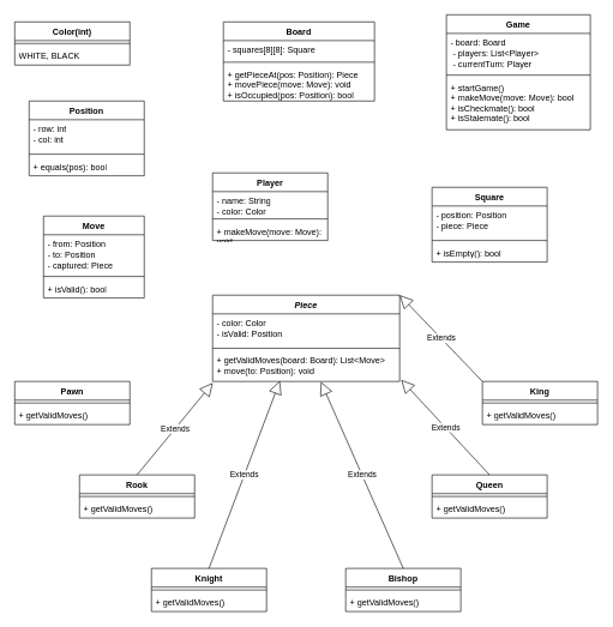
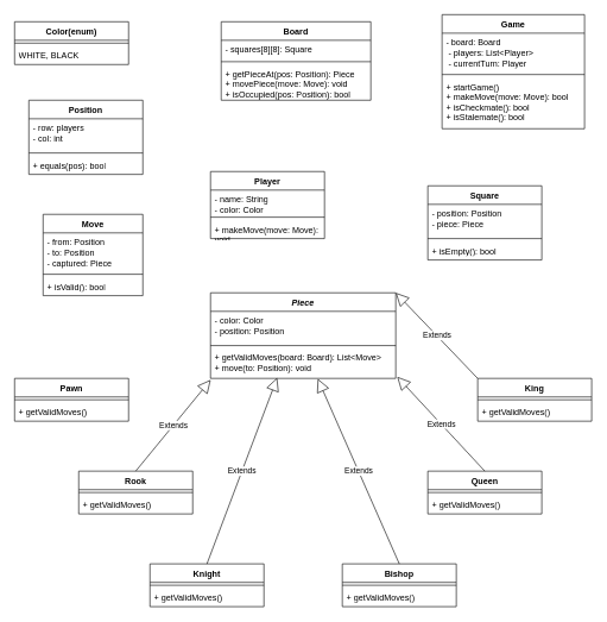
  <mxCell id="0" />
  <mxCell id="1" parent="0" />
  <mxCell id="2" value="&lt;i&gt;Piece&lt;/i&gt;" style="swimlane;fontStyle=1;align=center;verticalAlign=top;childLayout=stackLayout;horizontal=1;startSize=26;horizontalStack=0;resizeParent=1;resizeParentMax=0;resizeLast=0;collapsible=1;marginBottom=0;whiteSpace=wrap;html=1;" vertex="1" parent="1"><mxGeometry x="295" y="410" width="260" height="120" as="geometry" /></mxCell>
- <mxCell id="3" value="- color: Color&lt;div&gt;- isValid: Position&lt;/div&gt;&lt;div&gt;&lt;br&gt;&lt;/div&gt;" style="text;strokeColor=none;fillColor=none;align=left;verticalAlign=top;spacingLeft=4;spacingRight=4;overflow=hidden;rotatable=0;points=[[0,0.5],[1,0.5]];portConstraint=eastwest;whiteSpace=wrap;html=1;" vertex="1" parent="2"><mxGeometry y="26" width="260" height="44" as="geometry" /></mxCell>
+ <mxCell id="3" value="- color: Color&lt;div&gt;- position: Position&lt;/div&gt;&lt;div&gt;&lt;br&gt;&lt;/div&gt;" style="text;strokeColor=none;fillColor=none;align=left;verticalAlign=top;spacingLeft=4;spacingRight=4;overflow=hidden;rotatable=0;points=[[0,0.5],[1,0.5]];portConstraint=eastwest;whiteSpace=wrap;html=1;" vertex="1" parent="2"><mxGeometry y="26" width="260" height="44" as="geometry" /></mxCell>
  <mxCell id="4" value="" style="line;strokeWidth=1;fillColor=none;align=left;verticalAlign=middle;spacingTop=-1;spacingLeft=3;spacingRight=3;rotatable=0;labelPosition=right;points=[];portConstraint=eastwest;strokeColor=inherit;" vertex="1" parent="2"><mxGeometry y="70" width="260" height="8" as="geometry" /></mxCell>
  <mxCell id="5" value="+ getValidMoves(board: Board): List&amp;lt;Move&amp;gt;&lt;div&gt;+ move(to: Position): void&lt;/div&gt;" style="text;strokeColor=none;fillColor=none;align=left;verticalAlign=top;spacingLeft=4;spacingRight=4;overflow=hidden;rotatable=0;points=[[0,0.5],[1,0.5]];portConstraint=eastwest;whiteSpace=wrap;html=1;" vertex="1" parent="2"><mxGeometry y="78" width="260" height="42" as="geometry" /></mxCell>
  <mxCell id="6" value="Rook" style="swimlane;fontStyle=1;align=center;verticalAlign=top;childLayout=stackLayout;horizontal=1;startSize=26;horizontalStack=0;resizeParent=1;resizeParentMax=0;resizeLast=0;collapsible=1;marginBottom=0;whiteSpace=wrap;html=1;" vertex="1" parent="1"><mxGeometry x="110" y="660" width="160" height="60" as="geometry" /></mxCell>
  <mxCell id="7" value="" style="line;strokeWidth=1;fillColor=none;align=left;verticalAlign=middle;spacingTop=-1;spacingLeft=3;spacingRight=3;rotatable=0;labelPosition=right;points=[];portConstraint=eastwest;strokeColor=inherit;" vertex="1" parent="6"><mxGeometry y="26" width="160" height="8" as="geometry" /></mxCell>
  <mxCell id="8" value="+ getValidMoves()" style="text;strokeColor=none;fillColor=none;align=left;verticalAlign=top;spacingLeft=4;spacingRight=4;overflow=hidden;rotatable=0;points=[[0,0.5],[1,0.5]];portConstraint=eastwest;whiteSpace=wrap;html=1;" vertex="1" parent="6"><mxGeometry y="34" width="160" height="26" as="geometry" /></mxCell>
  <mxCell id="9" value="Bishop" style="swimlane;fontStyle=1;align=center;verticalAlign=top;childLayout=stackLayout;horizontal=1;startSize=26;horizontalStack=0;resizeParent=1;resizeParentMax=0;resizeLast=0;collapsible=1;marginBottom=0;whiteSpace=wrap;html=1;" vertex="1" parent="1"><mxGeometry x="480" y="790" width="160" height="60" as="geometry" /></mxCell>
  <mxCell id="10" value="" style="line;strokeWidth=1;fillColor=none;align=left;verticalAlign=middle;spacingTop=-1;spacingLeft=3;spacingRight=3;rotatable=0;labelPosition=right;points=[];portConstraint=eastwest;strokeColor=inherit;" vertex="1" parent="9"><mxGeometry y="26" width="160" height="8" as="geometry" /></mxCell>
  <mxCell id="11" value="+ getValidMoves()" style="text;strokeColor=none;fillColor=none;align=left;verticalAlign=top;spacingLeft=4;spacingRight=4;overflow=hidden;rotatable=0;points=[[0,0.5],[1,0.5]];portConstraint=eastwest;whiteSpace=wrap;html=1;" vertex="1" parent="9"><mxGeometry y="34" width="160" height="26" as="geometry" /></mxCell>
  <mxCell id="12" value="Pawn" style="swimlane;fontStyle=1;align=center;verticalAlign=top;childLayout=stackLayout;horizontal=1;startSize=26;horizontalStack=0;resizeParent=1;resizeParentMax=0;resizeLast=0;collapsible=1;marginBottom=0;whiteSpace=wrap;html=1;" vertex="1" parent="1"><mxGeometry x="20" y="530" width="160" height="60" as="geometry" /></mxCell>
  <mxCell id="13" value="" style="line;strokeWidth=1;fillColor=none;align=left;verticalAlign=middle;spacingTop=-1;spacingLeft=3;spacingRight=3;rotatable=0;labelPosition=right;points=[];portConstraint=eastwest;strokeColor=inherit;" vertex="1" parent="12"><mxGeometry y="26" width="160" height="8" as="geometry" /></mxCell>
  <mxCell id="14" value="+ getValidMoves()" style="text;strokeColor=none;fillColor=none;align=left;verticalAlign=top;spacingLeft=4;spacingRight=4;overflow=hidden;rotatable=0;points=[[0,0.5],[1,0.5]];portConstraint=eastwest;whiteSpace=wrap;html=1;" vertex="1" parent="12"><mxGeometry y="34" width="160" height="26" as="geometry" /></mxCell>
  <mxCell id="15" value="Knight" style="swimlane;fontStyle=1;align=center;verticalAlign=top;childLayout=stackLayout;horizontal=1;startSize=26;horizontalStack=0;resizeParent=1;resizeParentMax=0;resizeLast=0;collapsible=1;marginBottom=0;whiteSpace=wrap;html=1;" vertex="1" parent="1"><mxGeometry x="210" y="790" width="160" height="60" as="geometry" /></mxCell>
  <mxCell id="16" value="" style="line;strokeWidth=1;fillColor=none;align=left;verticalAlign=middle;spacingTop=-1;spacingLeft=3;spacingRight=3;rotatable=0;labelPosition=right;points=[];portConstraint=eastwest;strokeColor=inherit;" vertex="1" parent="15"><mxGeometry y="26" width="160" height="8" as="geometry" /></mxCell>
  <mxCell id="17" value="+ getValidMoves()" style="text;strokeColor=none;fillColor=none;align=left;verticalAlign=top;spacingLeft=4;spacingRight=4;overflow=hidden;rotatable=0;points=[[0,0.5],[1,0.5]];portConstraint=eastwest;whiteSpace=wrap;html=1;" vertex="1" parent="15"><mxGeometry y="34" width="160" height="26" as="geometry" /></mxCell>
  <mxCell id="18" value="King" style="swimlane;fontStyle=1;align=center;verticalAlign=top;childLayout=stackLayout;horizontal=1;startSize=26;horizontalStack=0;resizeParent=1;resizeParentMax=0;resizeLast=0;collapsible=1;marginBottom=0;whiteSpace=wrap;html=1;" vertex="1" parent="1"><mxGeometry x="670" y="530" width="160" height="60" as="geometry" /></mxCell>
  <mxCell id="19" value="" style="line;strokeWidth=1;fillColor=none;align=left;verticalAlign=middle;spacingTop=-1;spacingLeft=3;spacingRight=3;rotatable=0;labelPosition=right;points=[];portConstraint=eastwest;strokeColor=inherit;" vertex="1" parent="18"><mxGeometry y="26" width="160" height="8" as="geometry" /></mxCell>
  <mxCell id="20" value="+ getValidMoves()" style="text;strokeColor=none;fillColor=none;align=left;verticalAlign=top;spacingLeft=4;spacingRight=4;overflow=hidden;rotatable=0;points=[[0,0.5],[1,0.5]];portConstraint=eastwest;whiteSpace=wrap;html=1;" vertex="1" parent="18"><mxGeometry y="34" width="160" height="26" as="geometry" /></mxCell>
  <mxCell id="21" value="Queen" style="swimlane;fontStyle=1;align=center;verticalAlign=top;childLayout=stackLayout;horizontal=1;startSize=26;horizontalStack=0;resizeParent=1;resizeParentMax=0;resizeLast=0;collapsible=1;marginBottom=0;whiteSpace=wrap;html=1;" vertex="1" parent="1"><mxGeometry x="600" y="660" width="160" height="60" as="geometry" /></mxCell>
  <mxCell id="22" value="" style="line;strokeWidth=1;fillColor=none;align=left;verticalAlign=middle;spacingTop=-1;spacingLeft=3;spacingRight=3;rotatable=0;labelPosition=right;points=[];portConstraint=eastwest;strokeColor=inherit;" vertex="1" parent="21"><mxGeometry y="26" width="160" height="8" as="geometry" /></mxCell>
  <mxCell id="23" value="+ getValidMoves()" style="text;strokeColor=none;fillColor=none;align=left;verticalAlign=top;spacingLeft=4;spacingRight=4;overflow=hidden;rotatable=0;points=[[0,0.5],[1,0.5]];portConstraint=eastwest;whiteSpace=wrap;html=1;" vertex="1" parent="21"><mxGeometry y="34" width="160" height="26" as="geometry" /></mxCell>
  <mxCell id="24" value="Extends" style="endArrow=block;endSize=16;endFill=0;html=1;rounded=0;exitX=0.5;exitY=0;exitDx=0;exitDy=0;entryX=0.001;entryY=1.047;entryDx=0;entryDy=0;entryPerimeter=0;" edge="1" parent="1" source="6" target="5"><mxGeometry width="160" relative="1" as="geometry"><mxPoint x="190" y="640" as="sourcePoint" /><mxPoint x="310" y="570" as="targetPoint" /></mxGeometry></mxCell>
  <mxCell id="25" value="Extends" style="endArrow=block;endSize=16;endFill=0;html=1;rounded=0;exitX=0.5;exitY=0;exitDx=0;exitDy=0;entryX=0.36;entryY=0.98;entryDx=0;entryDy=0;entryPerimeter=0;" edge="1" parent="1" source="15" target="5"><mxGeometry width="160" relative="1" as="geometry"><mxPoint x="295" y="768" as="sourcePoint" /><mxPoint x="400" y="640" as="targetPoint" /></mxGeometry></mxCell>
  <mxCell id="26" value="Extends" style="endArrow=block;endSize=16;endFill=0;html=1;rounded=0;exitX=0.5;exitY=0;exitDx=0;exitDy=0;entryX=0.579;entryY=1.013;entryDx=0;entryDy=0;entryPerimeter=0;" edge="1" parent="1" source="9" target="5"><mxGeometry width="160" relative="1" as="geometry"><mxPoint x="540" y="810" as="sourcePoint" /><mxPoint x="530" y="550" as="targetPoint" /></mxGeometry></mxCell>
  <mxCell id="27" value="Extends" style="endArrow=block;endSize=16;endFill=0;html=1;rounded=0;exitX=0.5;exitY=0;exitDx=0;exitDy=0;entryX=1.008;entryY=0.947;entryDx=0;entryDy=0;entryPerimeter=0;" edge="1" parent="1" source="21" target="5"><mxGeometry width="160" relative="1" as="geometry"><mxPoint x="634" y="699" as="sourcePoint" /><mxPoint x="520" y="440" as="targetPoint" /></mxGeometry></mxCell>
  <mxCell id="28" value="Extends" style="endArrow=block;endSize=16;endFill=0;html=1;rounded=0;exitX=0;exitY=0;exitDx=0;exitDy=0;entryX=1;entryY=0;entryDx=0;entryDy=0;" edge="1" parent="1" source="18" target="2"><mxGeometry width="160" relative="1" as="geometry"><mxPoint x="741.5" y="512" as="sourcePoint" /><mxPoint x="618.5" y="380" as="targetPoint" /></mxGeometry></mxCell>
- <mxCell id="29" value="Color(int)" style="swimlane;fontStyle=1;align=center;verticalAlign=top;childLayout=stackLayout;horizontal=1;startSize=26;horizontalStack=0;resizeParent=1;resizeParentMax=0;resizeLast=0;collapsible=1;marginBottom=0;whiteSpace=wrap;html=1;" vertex="1" parent="1"><mxGeometry x="20" y="30" width="160" height="60" as="geometry" /></mxCell>
+ <mxCell id="29" value="Color(enum)" style="swimlane;fontStyle=1;align=center;verticalAlign=top;childLayout=stackLayout;horizontal=1;startSize=26;horizontalStack=0;resizeParent=1;resizeParentMax=0;resizeLast=0;collapsible=1;marginBottom=0;whiteSpace=wrap;html=1;" vertex="1" parent="1"><mxGeometry x="20" y="30" width="160" height="60" as="geometry" /></mxCell>
  <mxCell id="30" value="" style="line;strokeWidth=1;fillColor=none;align=left;verticalAlign=middle;spacingTop=-1;spacingLeft=3;spacingRight=3;rotatable=0;labelPosition=right;points=[];portConstraint=eastwest;strokeColor=inherit;" vertex="1" parent="29"><mxGeometry y="26" width="160" height="8" as="geometry" /></mxCell>
  <mxCell id="31" value="WHITE, BLACK" style="text;strokeColor=none;fillColor=none;align=left;verticalAlign=top;spacingLeft=4;spacingRight=4;overflow=hidden;rotatable=0;points=[[0,0.5],[1,0.5]];portConstraint=eastwest;whiteSpace=wrap;html=1;" vertex="1" parent="29"><mxGeometry y="34" width="160" height="26" as="geometry" /></mxCell>
  <mxCell id="32" value="Position" style="swimlane;fontStyle=1;align=center;verticalAlign=top;childLayout=stackLayout;horizontal=1;startSize=26;horizontalStack=0;resizeParent=1;resizeParentMax=0;resizeLast=0;collapsible=1;marginBottom=0;whiteSpace=wrap;html=1;" vertex="1" parent="1"><mxGeometry x="40" y="140" width="160" height="104" as="geometry" /></mxCell>
- <mxCell id="33" value="- row: int&lt;div&gt;- col: int&lt;/div&gt;" style="text;strokeColor=none;fillColor=none;align=left;verticalAlign=top;spacingLeft=4;spacingRight=4;overflow=hidden;rotatable=0;points=[[0,0.5],[1,0.5]];portConstraint=eastwest;whiteSpace=wrap;html=1;" vertex="1" parent="32"><mxGeometry y="26" width="160" height="44" as="geometry" /></mxCell>
+ <mxCell id="33" value="- row: players&lt;div&gt;- col: int&lt;/div&gt;" style="text;strokeColor=none;fillColor=none;align=left;verticalAlign=top;spacingLeft=4;spacingRight=4;overflow=hidden;rotatable=0;points=[[0,0.5],[1,0.5]];portConstraint=eastwest;whiteSpace=wrap;html=1;" vertex="1" parent="32"><mxGeometry y="26" width="160" height="44" as="geometry" /></mxCell>
  <mxCell id="34" value="" style="line;strokeWidth=1;fillColor=none;align=left;verticalAlign=middle;spacingTop=-1;spacingLeft=3;spacingRight=3;rotatable=0;labelPosition=right;points=[];portConstraint=eastwest;strokeColor=inherit;" vertex="1" parent="32"><mxGeometry y="70" width="160" height="8" as="geometry" /></mxCell>
  <mxCell id="35" value="+ equals(pos): bool&lt;div&gt;&lt;br&gt;&lt;/div&gt;" style="text;strokeColor=none;fillColor=none;align=left;verticalAlign=top;spacingLeft=4;spacingRight=4;overflow=hidden;rotatable=0;points=[[0,0.5],[1,0.5]];portConstraint=eastwest;whiteSpace=wrap;html=1;" vertex="1" parent="32"><mxGeometry y="78" width="160" height="26" as="geometry" /></mxCell>
  <mxCell id="36" value="Game" style="swimlane;fontStyle=1;align=center;verticalAlign=top;childLayout=stackLayout;horizontal=1;startSize=26;horizontalStack=0;resizeParent=1;resizeParentMax=0;resizeLast=0;collapsible=1;marginBottom=0;whiteSpace=wrap;html=1;" vertex="1" parent="1"><mxGeometry x="620" y="20" width="200" height="160" as="geometry" /></mxCell>
  <mxCell id="37" value="&lt;div&gt;- board: Board&amp;nbsp;&lt;/div&gt;&lt;div&gt;&amp;nbsp;- players: List&amp;lt;Player&amp;gt;&amp;nbsp;&lt;/div&gt;&lt;div&gt;&amp;nbsp;- currentTurn: Player&lt;/div&gt;" style="text;strokeColor=none;fillColor=none;align=left;verticalAlign=top;spacingLeft=4;spacingRight=4;overflow=hidden;rotatable=0;points=[[0,0.5],[1,0.5]];portConstraint=eastwest;whiteSpace=wrap;html=1;" vertex="1" parent="36"><mxGeometry y="26" width="200" height="54" as="geometry" /></mxCell>
  <mxCell id="38" value="" style="line;strokeWidth=1;fillColor=none;align=left;verticalAlign=middle;spacingTop=-1;spacingLeft=3;spacingRight=3;rotatable=0;labelPosition=right;points=[];portConstraint=eastwest;strokeColor=inherit;" vertex="1" parent="36"><mxGeometry y="80" width="200" height="8" as="geometry" /></mxCell>
  <mxCell id="39" value="&lt;div&gt;+ startGame()&amp;nbsp;&lt;/div&gt;&lt;div&gt;+ makeMove(move: Move): bool&amp;nbsp;&lt;/div&gt;&lt;div&gt;+ isCheckmate(): bool&amp;nbsp;&lt;/div&gt;&lt;div&gt;+ isStalemate(): bool&amp;nbsp;&lt;/div&gt;" style="text;strokeColor=none;fillColor=none;align=left;verticalAlign=top;spacingLeft=4;spacingRight=4;overflow=hidden;rotatable=0;points=[[0,0.5],[1,0.5]];portConstraint=eastwest;whiteSpace=wrap;html=1;" vertex="1" parent="36"><mxGeometry y="88" width="200" height="72" as="geometry" /></mxCell>
  <mxCell id="40" value="Board" style="swimlane;fontStyle=1;align=center;verticalAlign=top;childLayout=stackLayout;horizontal=1;startSize=26;horizontalStack=0;resizeParent=1;resizeParentMax=0;resizeLast=0;collapsible=1;marginBottom=0;whiteSpace=wrap;html=1;" vertex="1" parent="1"><mxGeometry x="310" y="30" width="210" height="110" as="geometry" /></mxCell>
  <mxCell id="41" value="- squares[8][8]: Square&amp;nbsp;" style="text;strokeColor=none;fillColor=none;align=left;verticalAlign=top;spacingLeft=4;spacingRight=4;overflow=hidden;rotatable=0;points=[[0,0.5],[1,0.5]];portConstraint=eastwest;whiteSpace=wrap;html=1;" vertex="1" parent="40"><mxGeometry y="26" width="210" height="26" as="geometry" /></mxCell>
  <mxCell id="42" value="" style="line;strokeWidth=1;fillColor=none;align=left;verticalAlign=middle;spacingTop=-1;spacingLeft=3;spacingRight=3;rotatable=0;labelPosition=right;points=[];portConstraint=eastwest;strokeColor=inherit;" vertex="1" parent="40"><mxGeometry y="52" width="210" height="8" as="geometry" /></mxCell>
  <mxCell id="43" value="+ getPieceAt(pos: Position): Piece&lt;div&gt;+ movePiece(move: Move): void&lt;/div&gt;&lt;div&gt;+ isOccupied(pos: Position): bool&lt;/div&gt;" style="text;strokeColor=none;fillColor=none;align=left;verticalAlign=top;spacingLeft=4;spacingRight=4;overflow=hidden;rotatable=0;points=[[0,0.5],[1,0.5]];portConstraint=eastwest;whiteSpace=wrap;html=1;" vertex="1" parent="40"><mxGeometry y="60" width="210" height="50" as="geometry" /></mxCell>
  <mxCell id="44" value="Square" style="swimlane;fontStyle=1;align=center;verticalAlign=top;childLayout=stackLayout;horizontal=1;startSize=26;horizontalStack=0;resizeParent=1;resizeParentMax=0;resizeLast=0;collapsible=1;marginBottom=0;whiteSpace=wrap;html=1;" vertex="1" parent="1"><mxGeometry x="600" y="260" width="160" height="104" as="geometry" /></mxCell>
  <mxCell id="45" value="- position: Position&amp;nbsp;&lt;div&gt;- piece: Piece&amp;nbsp;&lt;/div&gt;" style="text;strokeColor=none;fillColor=none;align=left;verticalAlign=top;spacingLeft=4;spacingRight=4;overflow=hidden;rotatable=0;points=[[0,0.5],[1,0.5]];portConstraint=eastwest;whiteSpace=wrap;html=1;" vertex="1" parent="44"><mxGeometry y="26" width="160" height="44" as="geometry" /></mxCell>
  <mxCell id="46" value="" style="line;strokeWidth=1;fillColor=none;align=left;verticalAlign=middle;spacingTop=-1;spacingLeft=3;spacingRight=3;rotatable=0;labelPosition=right;points=[];portConstraint=eastwest;strokeColor=inherit;" vertex="1" parent="44"><mxGeometry y="70" width="160" height="8" as="geometry" /></mxCell>
  <mxCell id="47" value="+ isEmpty(): bool&amp;nbsp;" style="text;strokeColor=none;fillColor=none;align=left;verticalAlign=top;spacingLeft=4;spacingRight=4;overflow=hidden;rotatable=0;points=[[0,0.5],[1,0.5]];portConstraint=eastwest;whiteSpace=wrap;html=1;" vertex="1" parent="44"><mxGeometry y="78" width="160" height="26" as="geometry" /></mxCell>
  <mxCell id="48" value="Player" style="swimlane;fontStyle=1;align=center;verticalAlign=top;childLayout=stackLayout;horizontal=1;startSize=26;horizontalStack=0;resizeParent=1;resizeParentMax=0;resizeLast=0;collapsible=1;marginBottom=0;whiteSpace=wrap;html=1;" vertex="1" parent="1"><mxGeometry x="295" y="240" width="160" height="94" as="geometry" /></mxCell>
  <mxCell id="49" value="- name: String&lt;div&gt;- color: Color&lt;/div&gt;" style="text;strokeColor=none;fillColor=none;align=left;verticalAlign=top;spacingLeft=4;spacingRight=4;overflow=hidden;rotatable=0;points=[[0,0.5],[1,0.5]];portConstraint=eastwest;whiteSpace=wrap;html=1;" vertex="1" parent="48"><mxGeometry y="26" width="160" height="34" as="geometry" /></mxCell>
  <mxCell id="50" value="" style="line;strokeWidth=1;fillColor=none;align=left;verticalAlign=middle;spacingTop=-1;spacingLeft=3;spacingRight=3;rotatable=0;labelPosition=right;points=[];portConstraint=eastwest;strokeColor=inherit;" vertex="1" parent="48"><mxGeometry y="60" width="160" height="8" as="geometry" /></mxCell>
  <mxCell id="51" value="+ makeMove(move: Move): void" style="text;strokeColor=none;fillColor=none;align=left;verticalAlign=top;spacingLeft=4;spacingRight=4;overflow=hidden;rotatable=0;points=[[0,0.5],[1,0.5]];portConstraint=eastwest;whiteSpace=wrap;html=1;" vertex="1" parent="48"><mxGeometry y="68" width="160" height="26" as="geometry" /></mxCell>
  <mxCell id="52" value="Move" style="swimlane;fontStyle=1;align=center;verticalAlign=top;childLayout=stackLayout;horizontal=1;startSize=26;horizontalStack=0;resizeParent=1;resizeParentMax=0;resizeLast=0;collapsible=1;marginBottom=0;whiteSpace=wrap;html=1;" vertex="1" parent="1"><mxGeometry x="60" y="300" width="140" height="114" as="geometry" /></mxCell>
  <mxCell id="53" value="&lt;div&gt;- from: Position&lt;/div&gt;&lt;div&gt;- to: Position&amp;nbsp;&lt;/div&gt;&lt;div&gt;- captured: Piece&lt;/div&gt;" style="text;strokeColor=none;fillColor=none;align=left;verticalAlign=top;spacingLeft=4;spacingRight=4;overflow=hidden;rotatable=0;points=[[0,0.5],[1,0.5]];portConstraint=eastwest;whiteSpace=wrap;html=1;" vertex="1" parent="52"><mxGeometry y="26" width="140" height="54" as="geometry" /></mxCell>
  <mxCell id="54" value="" style="line;strokeWidth=1;fillColor=none;align=left;verticalAlign=middle;spacingTop=-1;spacingLeft=3;spacingRight=3;rotatable=0;labelPosition=right;points=[];portConstraint=eastwest;strokeColor=inherit;" vertex="1" parent="52"><mxGeometry y="80" width="140" height="8" as="geometry" /></mxCell>
  <mxCell id="55" value="+ isValid(): bool" style="text;strokeColor=none;fillColor=none;align=left;verticalAlign=top;spacingLeft=4;spacingRight=4;overflow=hidden;rotatable=0;points=[[0,0.5],[1,0.5]];portConstraint=eastwest;whiteSpace=wrap;html=1;" vertex="1" parent="52"><mxGeometry y="88" width="140" height="26" as="geometry" /></mxCell>
  <mxCell id="56" style="edgeStyle=orthogonalEdgeStyle;rounded=0;orthogonalLoop=1;jettySize=auto;html=1;exitX=1;exitY=0.5;exitDx=0;exitDy=0;" edge="1" parent="52" source="53" target="53"><mxGeometry relative="1" as="geometry" /></mxCell>
